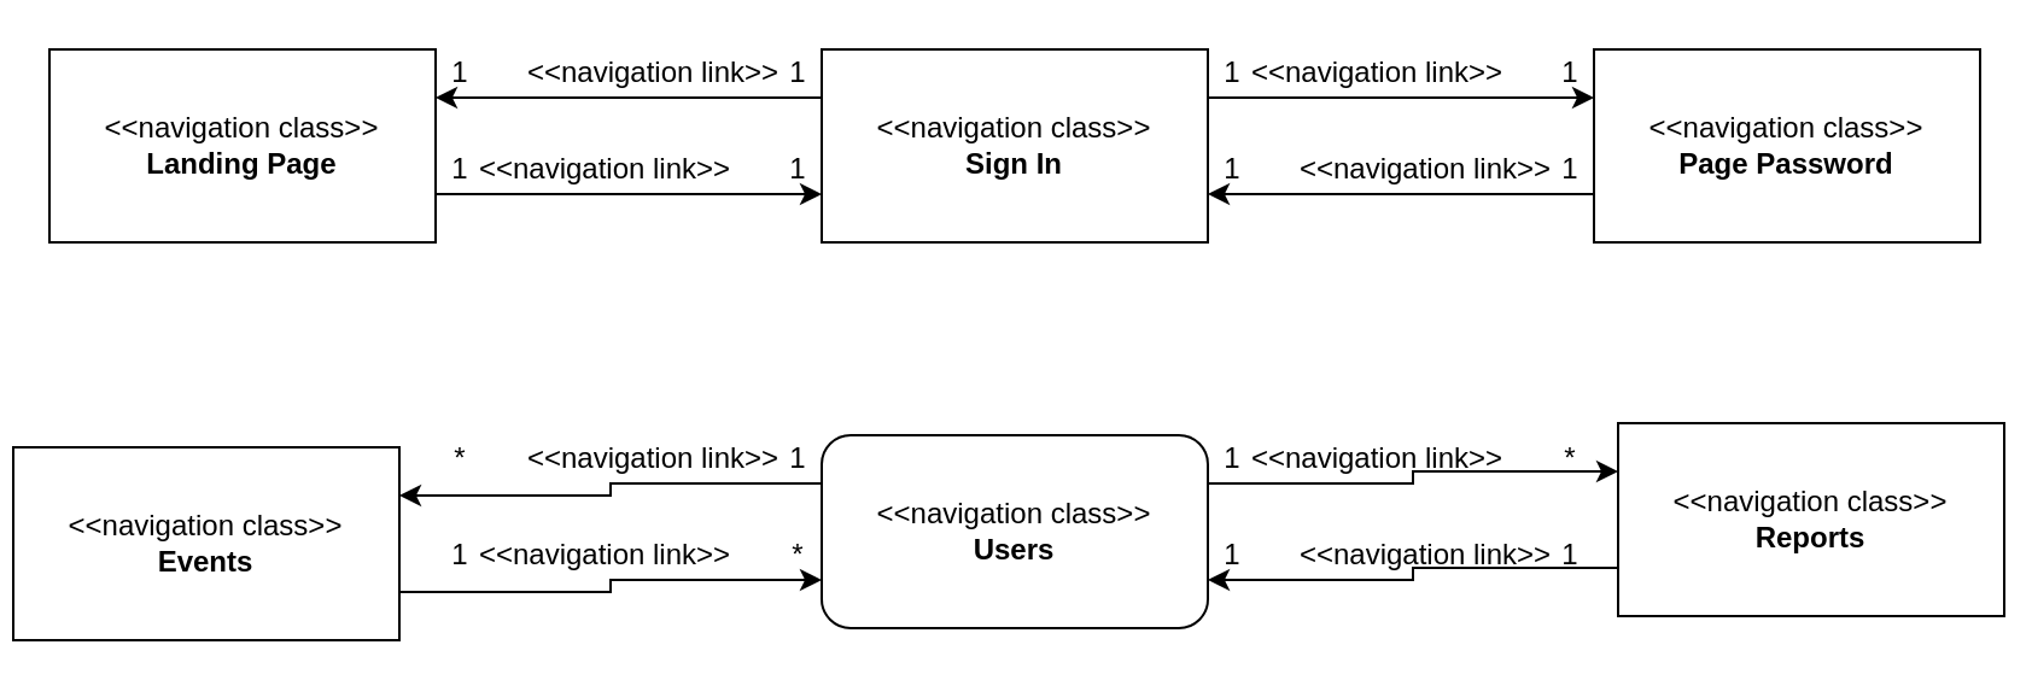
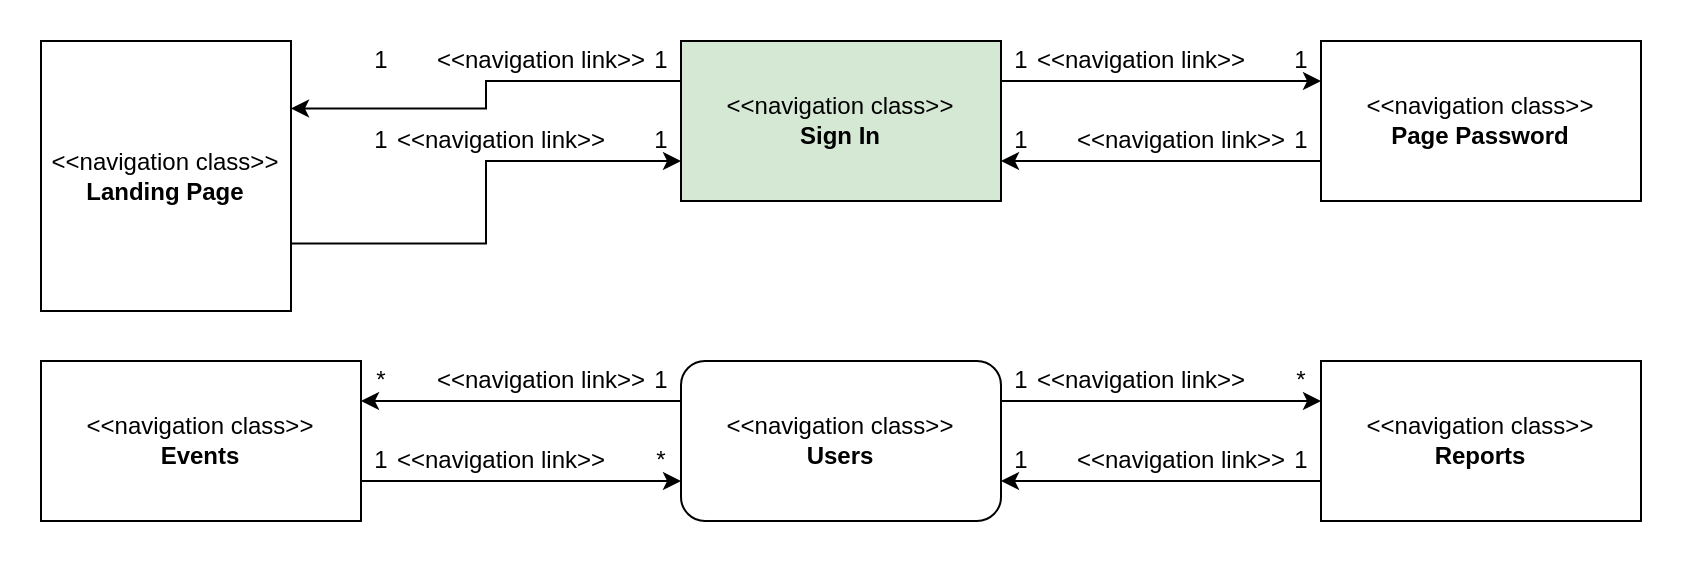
  <mxCell id="0" />
  <mxCell id="1" parent="0" />
  <mxCell id="2" style="edgeStyle=orthogonalEdgeStyle;rounded=0;orthogonalLoop=1;jettySize=auto;html=1;exitX=1;exitY=0.75;exitDx=0;exitDy=0;entryX=0;entryY=0.75;entryDx=0;entryDy=0;" edge="1" parent="1" source="3" target="6"><mxGeometry relative="1" as="geometry" /></mxCell>
- <mxCell id="3" value="&amp;lt;&amp;lt;navigation class&amp;gt;&amp;gt;&lt;br&gt;&lt;b&gt;Landing Page&lt;/b&gt;" style="rounded=0;whiteSpace=wrap;html=1;" parent="1" vertex="1"><mxGeometry x="20" y="20" width="160" height="80" as="geometry" /></mxCell>
+ <mxCell id="3" value="&amp;lt;&amp;lt;navigation class&amp;gt;&amp;gt;&lt;br&gt;&lt;b&gt;Landing Page&lt;/b&gt;" style="rounded=0;whiteSpace=wrap;html=1;" parent="1" vertex="1"><mxGeometry x="20" y="20" width="125" height="135" as="geometry" /></mxCell>
  <mxCell id="4" style="edgeStyle=orthogonalEdgeStyle;rounded=0;orthogonalLoop=1;jettySize=auto;html=1;exitX=0;exitY=0.25;exitDx=0;exitDy=0;entryX=1;entryY=0.25;entryDx=0;entryDy=0;" edge="1" parent="1" source="6" target="3"><mxGeometry relative="1" as="geometry" /></mxCell>
  <mxCell id="5" style="edgeStyle=orthogonalEdgeStyle;rounded=0;orthogonalLoop=1;jettySize=auto;html=1;exitX=1;exitY=0.25;exitDx=0;exitDy=0;entryX=0;entryY=0.25;entryDx=0;entryDy=0;" edge="1" parent="1" source="6" target="8"><mxGeometry relative="1" as="geometry" /></mxCell>
- <mxCell id="6" value="&amp;lt;&amp;lt;navigation class&amp;gt;&amp;gt;&lt;br&gt;&lt;b&gt;Sign In&lt;/b&gt;" style="rounded=0;whiteSpace=wrap;html=1;" parent="1" vertex="1"><mxGeometry x="340" y="20" width="160" height="80" as="geometry" /></mxCell>
+ <mxCell id="6" value="&amp;lt;&amp;lt;navigation class&amp;gt;&amp;gt;&lt;br&gt;&lt;b&gt;Sign In&lt;/b&gt;" style="rounded=0;whiteSpace=wrap;html=1;fillColor=#d5e8d4;" parent="1" vertex="1"><mxGeometry x="340" y="20" width="160" height="80" as="geometry" /></mxCell>
  <mxCell id="7" style="edgeStyle=orthogonalEdgeStyle;rounded=0;orthogonalLoop=1;jettySize=auto;html=1;exitX=0;exitY=0.75;exitDx=0;exitDy=0;entryX=1;entryY=0.75;entryDx=0;entryDy=0;" edge="1" parent="1" source="8" target="6"><mxGeometry relative="1" as="geometry" /></mxCell>
  <mxCell id="8" value="&amp;lt;&amp;lt;navigation class&amp;gt;&amp;gt;&lt;br&gt;&lt;b&gt;Page Password&lt;/b&gt;" style="rounded=0;whiteSpace=wrap;html=1;" parent="1" vertex="1"><mxGeometry x="660" y="20" width="160" height="80" as="geometry" /></mxCell>
  <mxCell id="9" style="edgeStyle=orthogonalEdgeStyle;rounded=0;orthogonalLoop=1;jettySize=auto;html=1;exitX=0;exitY=0.25;exitDx=0;exitDy=0;entryX=1;entryY=0.25;entryDx=0;entryDy=0;startArrow=none;startFill=0;endArrow=classic;endFill=1;" parent="1" source="11" target="15" edge="1"><mxGeometry relative="1" as="geometry" /></mxCell>
  <mxCell id="10" style="edgeStyle=orthogonalEdgeStyle;rounded=0;orthogonalLoop=1;jettySize=auto;html=1;exitX=1;exitY=0.25;exitDx=0;exitDy=0;entryX=0;entryY=0.25;entryDx=0;entryDy=0;" edge="1" parent="1" source="11" target="13"><mxGeometry relative="1" as="geometry" /></mxCell>
  <mxCell id="11" value="&amp;lt;&amp;lt;navigation class&amp;gt;&amp;gt;&lt;br&gt;&lt;b&gt;Users&lt;/b&gt;" style="whiteSpace=wrap;html=1;rounded=1;" parent="1" vertex="1"><mxGeometry x="340" y="180" width="160" height="80" as="geometry" /></mxCell>
  <mxCell id="12" style="edgeStyle=orthogonalEdgeStyle;rounded=0;orthogonalLoop=1;jettySize=auto;html=1;exitX=0;exitY=0.75;exitDx=0;exitDy=0;entryX=1;entryY=0.75;entryDx=0;entryDy=0;" edge="1" parent="1" source="13" target="11"><mxGeometry relative="1" as="geometry" /></mxCell>
- <mxCell id="13" value="&amp;lt;&amp;lt;navigation class&amp;gt;&amp;gt;&lt;br&gt;&lt;b&gt;Reports&lt;/b&gt;" style="rounded=0;whiteSpace=wrap;html=1;" parent="1" vertex="1"><mxGeometry x="670" y="175" width="160" height="80" as="geometry" /></mxCell>
+ <mxCell id="13" value="&amp;lt;&amp;lt;navigation class&amp;gt;&amp;gt;&lt;br&gt;&lt;b&gt;Reports&lt;/b&gt;" style="rounded=0;whiteSpace=wrap;html=1;" parent="1" vertex="1"><mxGeometry x="660" y="180" width="160" height="80" as="geometry" /></mxCell>
  <mxCell id="14" style="edgeStyle=orthogonalEdgeStyle;rounded=0;orthogonalLoop=1;jettySize=auto;html=1;exitX=1;exitY=0.75;exitDx=0;exitDy=0;entryX=0;entryY=0.75;entryDx=0;entryDy=0;startArrow=none;startFill=0;endArrow=classic;endFill=1;" parent="1" source="15" target="11" edge="1"><mxGeometry relative="1" as="geometry" /></mxCell>
- <mxCell id="15" value="&amp;lt;&amp;lt;navigation class&amp;gt;&amp;gt;&lt;br&gt;&lt;b&gt;Events&lt;/b&gt;" style="rounded=0;whiteSpace=wrap;html=1;" parent="1" vertex="1"><mxGeometry x="5" y="185" width="160" height="80" as="geometry" /></mxCell>
+ <mxCell id="15" value="&amp;lt;&amp;lt;navigation class&amp;gt;&amp;gt;&lt;br&gt;&lt;b&gt;Events&lt;/b&gt;" style="rounded=0;whiteSpace=wrap;html=1;" parent="1" vertex="1"><mxGeometry x="20" y="180" width="160" height="80" as="geometry" /></mxCell>
  <mxCell id="16" value="&amp;lt;&amp;lt;navigation link&amp;gt;&amp;gt;" style="text;html=1;align=center;verticalAlign=middle;resizable=0;points=[];;autosize=1;" vertex="1" parent="1"><mxGeometry x="210" y="20" width="120" height="20" as="geometry" /></mxCell>
  <mxCell id="17" value="&amp;lt;&amp;lt;navigation link&amp;gt;&amp;gt;" style="text;html=1;align=center;verticalAlign=middle;resizable=0;points=[];;autosize=1;" vertex="1" parent="1"><mxGeometry x="190" y="60" width="120" height="20" as="geometry" /></mxCell>
  <mxCell id="18" value="&amp;lt;&amp;lt;navigation link&amp;gt;&amp;gt;" style="text;html=1;align=center;verticalAlign=middle;resizable=0;points=[];;autosize=1;" vertex="1" parent="1"><mxGeometry x="210" y="180" width="120" height="20" as="geometry" /></mxCell>
  <mxCell id="19" value="&amp;lt;&amp;lt;navigation link&amp;gt;&amp;gt;" style="text;html=1;align=center;verticalAlign=middle;resizable=0;points=[];;autosize=1;" vertex="1" parent="1"><mxGeometry x="190" y="220" width="120" height="20" as="geometry" /></mxCell>
  <mxCell id="20" value="&amp;lt;&amp;lt;navigation link&amp;gt;&amp;gt;" style="text;html=1;align=center;verticalAlign=middle;resizable=0;points=[];;autosize=1;" vertex="1" parent="1"><mxGeometry x="510" y="20" width="120" height="20" as="geometry" /></mxCell>
  <mxCell id="21" value="&amp;lt;&amp;lt;navigation link&amp;gt;&amp;gt;" style="text;html=1;align=center;verticalAlign=middle;resizable=0;points=[];;autosize=1;" vertex="1" parent="1"><mxGeometry x="530" y="60" width="120" height="20" as="geometry" /></mxCell>
  <mxCell id="22" value="1" style="text;html=1;align=center;verticalAlign=middle;resizable=0;points=[];;autosize=1;" vertex="1" parent="1"><mxGeometry x="320" y="180" width="20" height="20" as="geometry" /></mxCell>
  <mxCell id="23" value="*" style="text;html=1;align=center;verticalAlign=middle;resizable=0;points=[];;autosize=1;" vertex="1" parent="1"><mxGeometry x="180" y="180" width="20" height="20" as="geometry" /></mxCell>
  <mxCell id="24" value="*" style="text;html=1;align=center;verticalAlign=middle;resizable=0;points=[];;autosize=1;" vertex="1" parent="1"><mxGeometry x="320" y="220" width="20" height="20" as="geometry" /></mxCell>
  <mxCell id="25" value="1" style="text;html=1;align=center;verticalAlign=middle;resizable=0;points=[];;autosize=1;" vertex="1" parent="1"><mxGeometry x="180" y="220" width="20" height="20" as="geometry" /></mxCell>
  <mxCell id="26" value="1" style="text;html=1;align=center;verticalAlign=middle;resizable=0;points=[];;autosize=1;" vertex="1" parent="1"><mxGeometry x="180" y="20" width="20" height="20" as="geometry" /></mxCell>
  <mxCell id="27" value="1" style="text;html=1;align=center;verticalAlign=middle;resizable=0;points=[];;autosize=1;" vertex="1" parent="1"><mxGeometry x="320" y="20" width="20" height="20" as="geometry" /></mxCell>
  <mxCell id="28" value="1" style="text;html=1;align=center;verticalAlign=middle;resizable=0;points=[];;autosize=1;" vertex="1" parent="1"><mxGeometry x="320" y="60" width="20" height="20" as="geometry" /></mxCell>
  <mxCell id="29" value="1" style="text;html=1;align=center;verticalAlign=middle;resizable=0;points=[];;autosize=1;" vertex="1" parent="1"><mxGeometry x="180" y="60" width="20" height="20" as="geometry" /></mxCell>
  <mxCell id="30" value="1" style="text;html=1;align=center;verticalAlign=middle;resizable=0;points=[];;autosize=1;" vertex="1" parent="1"><mxGeometry x="500" y="20" width="20" height="20" as="geometry" /></mxCell>
  <mxCell id="31" value="1" style="text;html=1;align=center;verticalAlign=middle;resizable=0;points=[];;autosize=1;" vertex="1" parent="1"><mxGeometry x="640" y="20" width="20" height="20" as="geometry" /></mxCell>
  <mxCell id="32" value="1" style="text;html=1;align=center;verticalAlign=middle;resizable=0;points=[];;autosize=1;" vertex="1" parent="1"><mxGeometry x="500" y="60" width="20" height="20" as="geometry" /></mxCell>
  <mxCell id="33" value="1" style="text;html=1;align=center;verticalAlign=middle;resizable=0;points=[];;autosize=1;" vertex="1" parent="1"><mxGeometry x="640" y="60" width="20" height="20" as="geometry" /></mxCell>
  <mxCell id="34" value="1" style="text;html=1;align=center;verticalAlign=middle;resizable=0;points=[];;autosize=1;" vertex="1" parent="1"><mxGeometry x="500" y="180" width="20" height="20" as="geometry" /></mxCell>
  <mxCell id="35" value="*" style="text;html=1;align=center;verticalAlign=middle;resizable=0;points=[];;autosize=1;" vertex="1" parent="1"><mxGeometry x="640" y="180" width="20" height="20" as="geometry" /></mxCell>
  <mxCell id="36" value="1" style="text;html=1;align=center;verticalAlign=middle;resizable=0;points=[];;autosize=1;" vertex="1" parent="1"><mxGeometry x="640" y="220" width="20" height="20" as="geometry" /></mxCell>
  <mxCell id="37" value="1" style="text;html=1;align=center;verticalAlign=middle;resizable=0;points=[];;autosize=1;" vertex="1" parent="1"><mxGeometry x="500" y="220" width="20" height="20" as="geometry" /></mxCell>
  <mxCell id="38" value="&amp;lt;&amp;lt;navigation link&amp;gt;&amp;gt;" style="text;html=1;align=center;verticalAlign=middle;resizable=0;points=[];;autosize=1;" vertex="1" parent="1"><mxGeometry x="510" y="180" width="120" height="20" as="geometry" /></mxCell>
  <mxCell id="39" value="&amp;lt;&amp;lt;navigation link&amp;gt;&amp;gt;" style="text;html=1;align=center;verticalAlign=middle;resizable=0;points=[];;autosize=1;" vertex="1" parent="1"><mxGeometry x="530" y="220" width="120" height="20" as="geometry" /></mxCell>
